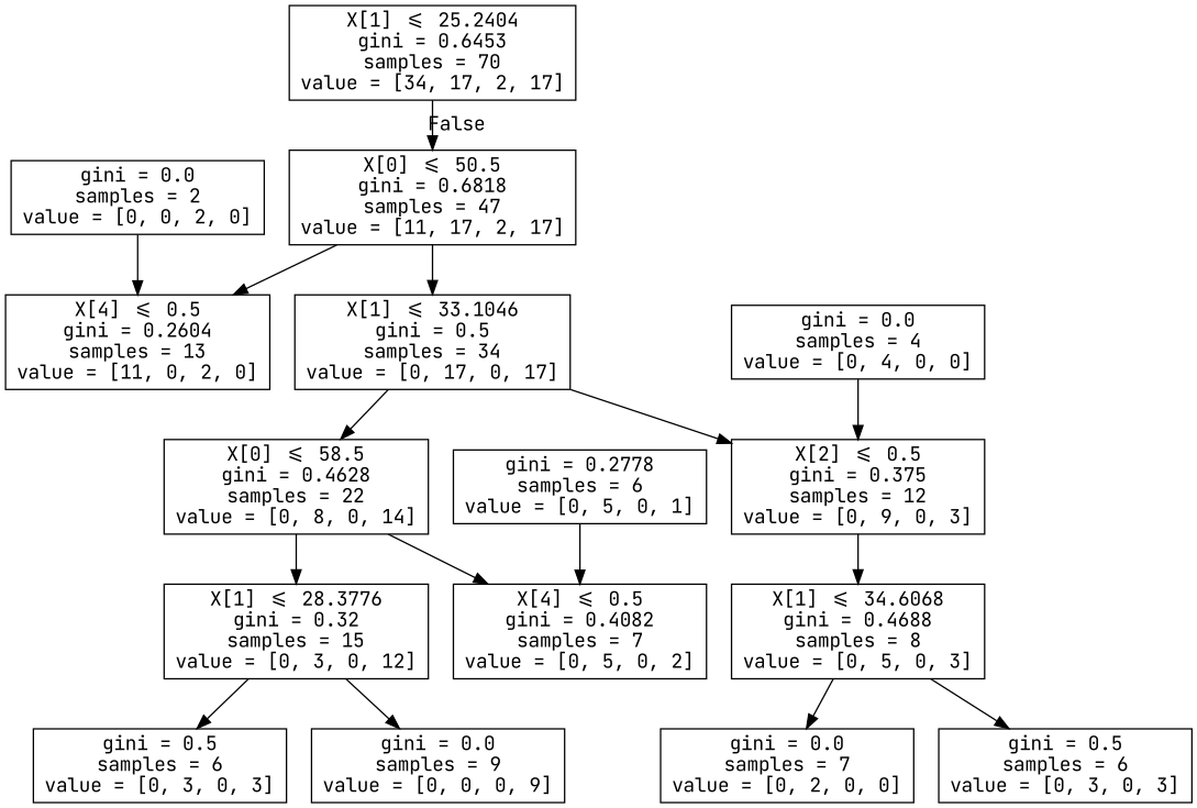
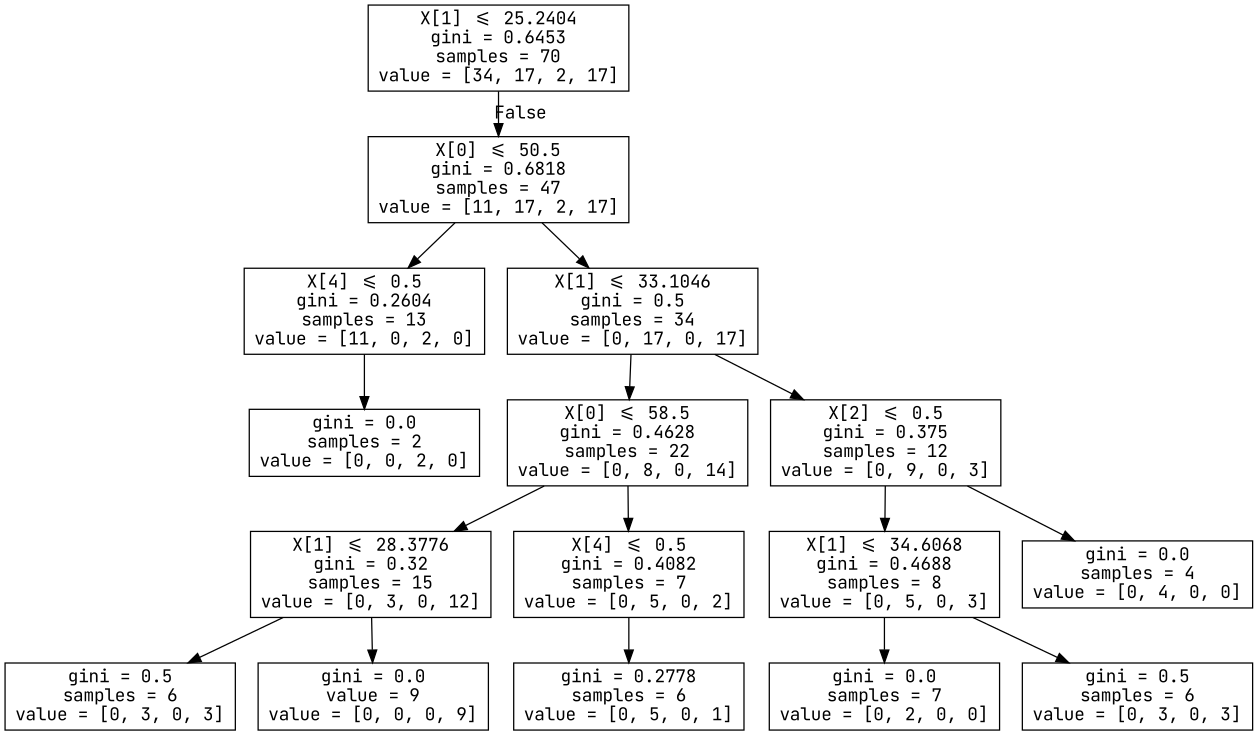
  digraph {
    fontname="JetBrains Mono"
    node [fontname="JetBrains Mono" shape=box]
    edge [fontname="JetBrains Mono"]
    n1 [label="X[1] <= 25.2404\ngini = 0.6453\nsamples = 70\nvalue = [34, 17, 2, 17]"]
    n2 [label="X[0] <= 50.5\ngini = 0.6818\nsamples = 47\nvalue = [11, 17, 2, 17]"]
    n3 [label="X[4] <= 0.5\ngini = 0.2604\nsamples = 13\nvalue = [11, 0, 2, 0]"]
    n4 [label="X[1] <= 33.1046\ngini = 0.5\nsamples = 34\nvalue = [0, 17, 0, 17]"]
    n5 [label="gini = 0.0\nsamples = 2\nvalue = [0, 0, 2, 0]"]
    n6 [label="X[0] <= 58.5\ngini = 0.4628\nsamples = 22\nvalue = [0, 8, 0, 14]"]
    n7 [label="X[2] <= 0.5\ngini = 0.375\nsamples = 12\nvalue = [0, 9, 0, 3]"]
    n8 [label="X[1] <= 28.3776\ngini = 0.32\nsamples = 15\nvalue = [0, 3, 0, 12]"]
    n9 [label="X[4] <= 0.5\ngini = 0.4082\nsamples = 7\nvalue = [0, 5, 0, 2]"]
    n10 [label="X[1] <= 34.6068\ngini = 0.4688\nsamples = 8\nvalue = [0, 5, 0, 3]"]
    n11 [label="gini = 0.0\nsamples = 4\nvalue = [0, 4, 0, 0]"]
    n12 [label="gini = 0.5\nsamples = 6\nvalue = [0, 3, 0, 3]"]
-   n13 [label="gini = 0.0\nsamples = 9\nvalue = [0, 0, 0, 9]"]
+   n13 [label="gini = 0.0\nvalue = 9\nvalue = [0, 0, 0, 9]"]
    n14 [label="gini = 0.2778\nsamples = 6\nvalue = [0, 5, 0, 1]"]
    n15 [label="gini = 0.0\nsamples = 7\nvalue = [0, 2, 0, 0]"]
    n16 [label="gini = 0.5\nsamples = 6\nvalue = [0, 3, 0, 3]"]
    n1 -> n2 [headlabel=False labelangle=-45 labeldistance=2.5]
    n2 -> n3
    n2 -> n4
-   n5 -> n3
+   n3 -> n5
    n4 -> n6
    n4 -> n7
    n6 -> n8
    n6 -> n9
    n7 -> n10
-   n11 -> n7
+   n7 -> n11
    n8 -> n12
    n8 -> n13
-   n14 -> n9
+   n9 -> n14
    n10 -> n15
    n10 -> n16
  }
